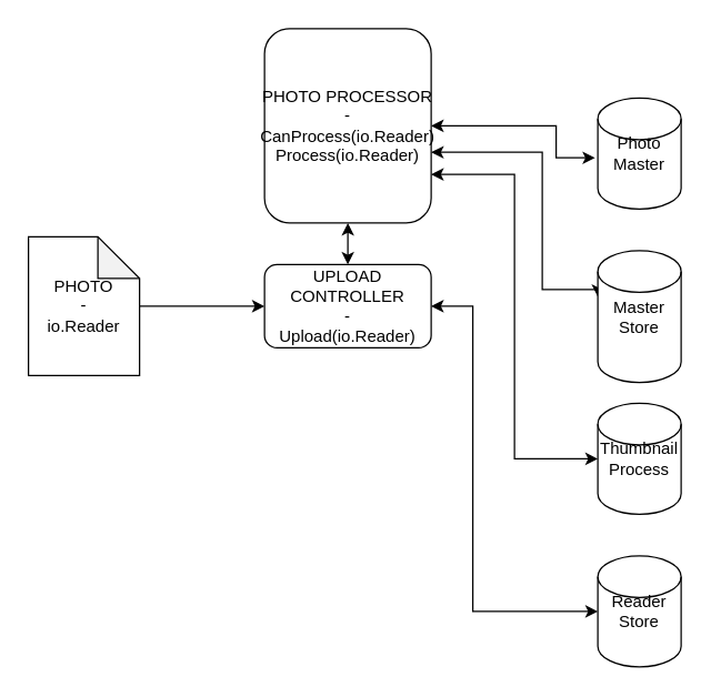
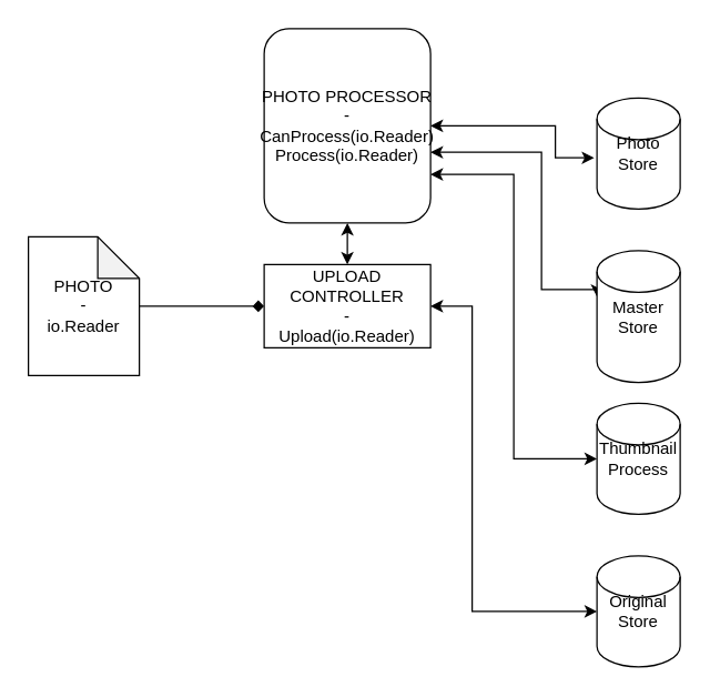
  <mxCell id="0" />
  <mxCell id="1" parent="0" />
- <mxCell id="2" style="edgeStyle=orthogonalEdgeStyle;rounded=0;orthogonalLoop=1;jettySize=auto;html=1;" edge="1" parent="1" source="3" target="8"><mxGeometry relative="1" as="geometry" /></mxCell>
+ <mxCell id="2" style="edgeStyle=orthogonalEdgeStyle;rounded=0;orthogonalLoop=1;jettySize=auto;html=1;endArrow=diamond;" edge="1" parent="1" source="3" target="8"><mxGeometry relative="1" as="geometry" /></mxCell>
  <mxCell id="3" value="PHOTO&lt;br&gt;-&lt;br&gt;io.Reader" style="shape=note;whiteSpace=wrap;html=1;backgroundOutline=1;darkOpacity=0.05;" vertex="1" parent="1"><mxGeometry x="20" y="170" width="80" height="100" as="geometry" /></mxCell>
- <mxCell id="4" value="Photo&lt;br&gt;Master" style="shape=cylinder2;whiteSpace=wrap;html=1;boundedLbl=1;backgroundOutline=1;size=15;" vertex="1" parent="1"><mxGeometry x="430" y="70" width="60" height="80" as="geometry" /></mxCell>
+ <mxCell id="4" value="Photo&lt;br&gt;Store" style="shape=cylinder2;whiteSpace=wrap;html=1;boundedLbl=1;backgroundOutline=1;size=15;" vertex="1" parent="1"><mxGeometry x="430" y="70" width="60" height="80" as="geometry" /></mxCell>
  <mxCell id="5" style="edgeStyle=orthogonalEdgeStyle;rounded=0;orthogonalLoop=1;jettySize=auto;html=1;entryX=0.5;entryY=1;entryDx=0;entryDy=0;startArrow=classic;startFill=1;" edge="1" parent="1" source="8" target="9"><mxGeometry relative="1" as="geometry" /></mxCell>
  <mxCell id="6" style="edgeStyle=orthogonalEdgeStyle;rounded=0;orthogonalLoop=1;jettySize=auto;html=1;startArrow=classic;startFill=1;entryX=-0.033;entryY=0.538;entryDx=0;entryDy=0;entryPerimeter=0;exitX=1;exitY=0.5;exitDx=0;exitDy=0;" edge="1" parent="1" source="9" target="4"><mxGeometry relative="1" as="geometry"><mxPoint x="370" y="110" as="targetPoint" /><mxPoint x="330" y="205" as="sourcePoint" /><Array as="points"><mxPoint x="400" y="90" /><mxPoint x="400" y="113" /></Array></mxGeometry></mxCell>
  <mxCell id="7" style="edgeStyle=orthogonalEdgeStyle;rounded=0;orthogonalLoop=1;jettySize=auto;html=1;exitX=1;exitY=0.636;exitDx=0;exitDy=0;entryX=0;entryY=0.35;entryDx=0;entryDy=0;entryPerimeter=0;startArrow=classic;startFill=1;exitPerimeter=0;" edge="1" parent="1" source="9" target="10"><mxGeometry relative="1" as="geometry"><Array as="points"><mxPoint x="390" y="109" /><mxPoint x="390" y="208" /></Array></mxGeometry></mxCell>
- <mxCell id="8" value="UPLOAD CONTROLLER&lt;br&gt;-&lt;br&gt;Upload(io.Reader)" style="whiteSpace=wrap;html=1;rounded=1;" vertex="1" parent="1"><mxGeometry x="190" y="190" width="120" height="60" as="geometry" /></mxCell>
+ <mxCell id="8" value="UPLOAD CONTROLLER&lt;br&gt;-&lt;br&gt;Upload(io.Reader)" style="rounded=0;whiteSpace=wrap;html=1;" vertex="1" parent="1"><mxGeometry x="190" y="190" width="120" height="60" as="geometry" /></mxCell>
  <mxCell id="9" value="PHOTO PROCESSOR&lt;br&gt;-CanProcess(io.Reader)&lt;br&gt;Process(io.Reader)" style="rounded=1;whiteSpace=wrap;html=1;" vertex="1" parent="1"><mxGeometry x="190" y="20" width="120" height="140" as="geometry" /></mxCell>
  <mxCell id="10" value="Master&lt;br&gt;Store" style="shape=cylinder2;whiteSpace=wrap;html=1;boundedLbl=1;backgroundOutline=1;size=15;" vertex="1" parent="1"><mxGeometry x="430" y="180" width="60" height="95" as="geometry" /></mxCell>
  <mxCell id="11" style="edgeStyle=orthogonalEdgeStyle;rounded=0;orthogonalLoop=1;jettySize=auto;html=1;entryX=1;entryY=0.75;entryDx=0;entryDy=0;startArrow=classic;startFill=1;" edge="1" parent="1" source="12" target="9"><mxGeometry relative="1" as="geometry" /></mxCell>
  <mxCell id="12" value="&lt;span&gt;Thumbnail&lt;/span&gt;&lt;br&gt;&lt;span&gt;Process&lt;/span&gt;" style="shape=cylinder2;whiteSpace=wrap;html=1;boundedLbl=1;backgroundOutline=1;size=15;" vertex="1" parent="1"><mxGeometry x="430" y="290" width="60" height="80" as="geometry" /></mxCell>
  <mxCell id="13" style="edgeStyle=orthogonalEdgeStyle;rounded=0;orthogonalLoop=1;jettySize=auto;html=1;entryX=1;entryY=0.5;entryDx=0;entryDy=0;startArrow=classic;startFill=1;" edge="1" parent="1" source="14" target="8"><mxGeometry relative="1" as="geometry"><Array as="points"><mxPoint x="340" y="440" /><mxPoint x="340" y="220" /></Array></mxGeometry></mxCell>
- <mxCell id="14" value="Reader Store" style="shape=cylinder2;whiteSpace=wrap;html=1;boundedLbl=1;backgroundOutline=1;size=15;" vertex="1" parent="1"><mxGeometry x="430" y="400" width="60" height="80" as="geometry" /></mxCell>
+ <mxCell id="14" value="Original Store" style="shape=cylinder2;whiteSpace=wrap;html=1;boundedLbl=1;backgroundOutline=1;size=15;" vertex="1" parent="1"><mxGeometry x="430" y="400" width="60" height="80" as="geometry" /></mxCell>
